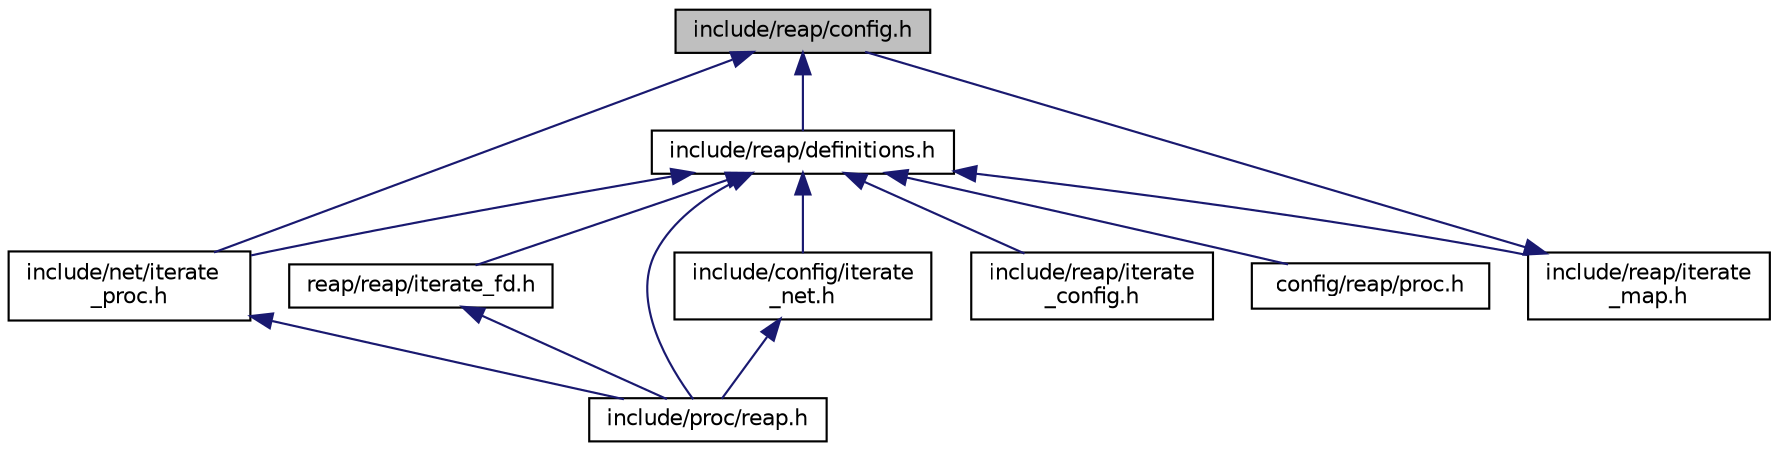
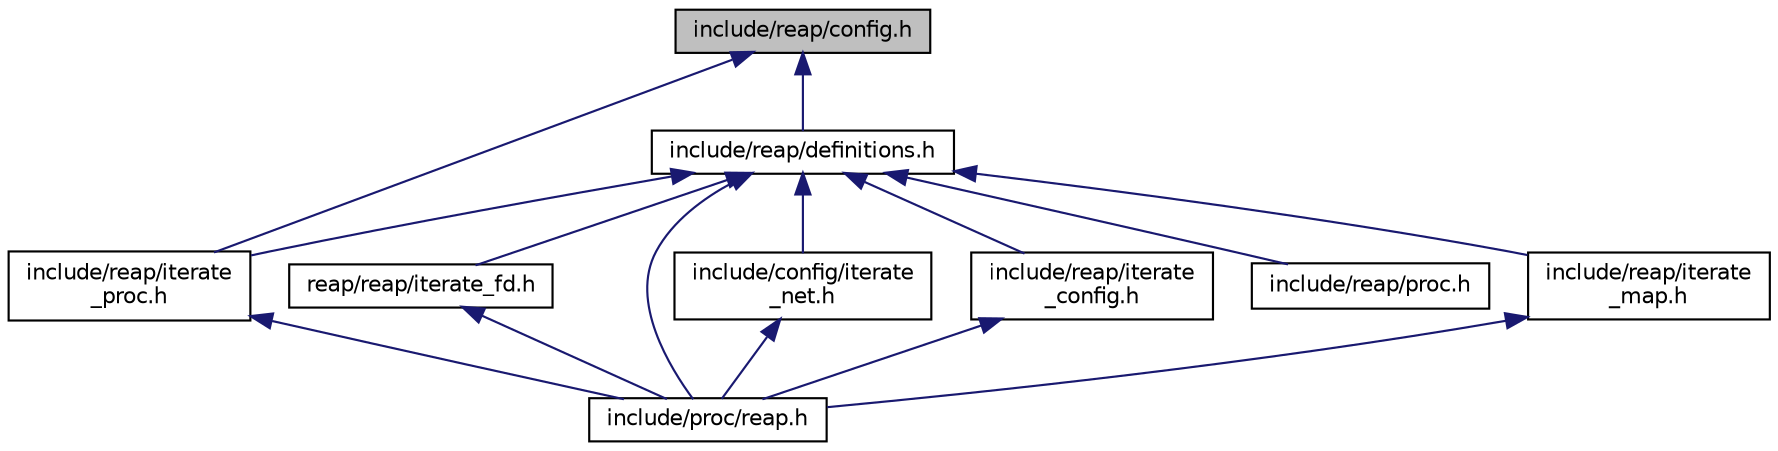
  digraph {
    node [color=black fillcolor=white fontname=Helvetica fontsize=10 shape=record style=filled]
    edge [color=midnightblue dir=back fontname=Helvetica fontsize=10 labelfontname=Helvetica labelfontsize=10 style=solid]
    n1 [fillcolor=grey75 fontcolor=black height=0.2 label="include/reap/config.h" width=0.4]
    n2 [height=0.2 label="include/reap/definitions.h" width=0.4]
-   n3 [height=0.2 label="include/net/iterate\l_proc.h" width=0.4]
+   n3 [height=0.2 label="include/reap/iterate\l_proc.h" width=0.4]
    n4 [height=0.2 label="reap/reap/iterate_fd.h" width=0.4]
    n5 [height=0.2 label="include/proc/reap.h" width=0.4]
    n6 [height=0.2 label="include/reap/iterate\l_map.h" width=0.4]
    n7 [height=0.2 label="include/config/iterate\l_net.h" width=0.4]
    n8 [height=0.2 label="include/reap/iterate\l_config.h" width=0.4]
-   n9 [height=0.2 label="config/reap/proc.h" width=0.4]
+   n9 [height=0.2 label="include/reap/proc.h" width=0.4]
    n1 -> n2
    n1 -> n3
    n2 -> n3
    n2 -> n4
    n2 -> n5
    n2 -> n6
    n2 -> n7
    n2 -> n8
    n2 -> n9
    n3 -> n5
    n4 -> n5
-   n6 -> n1
+   n6 -> n5
    n7 -> n5
+   n8 -> n5
  }
